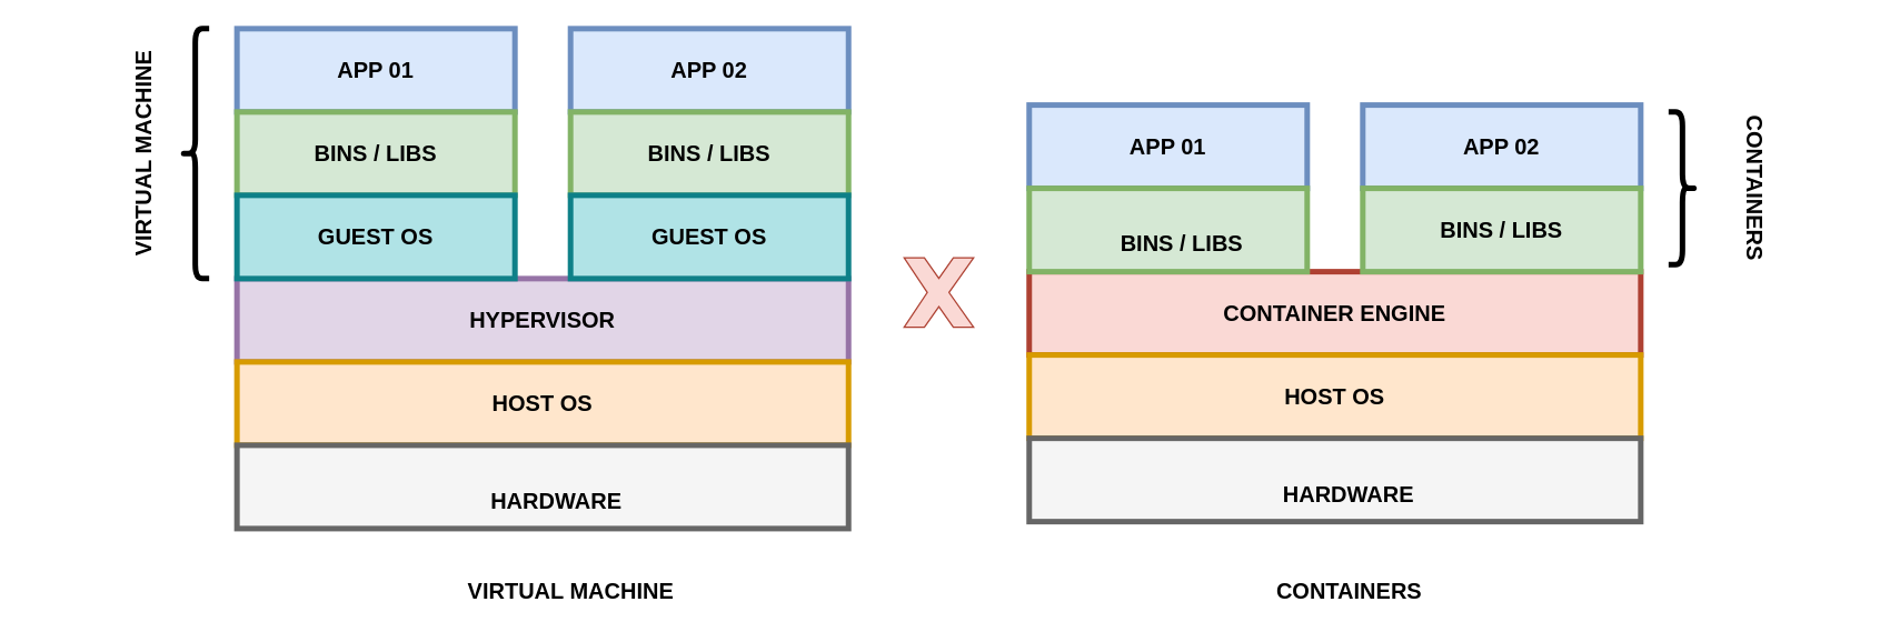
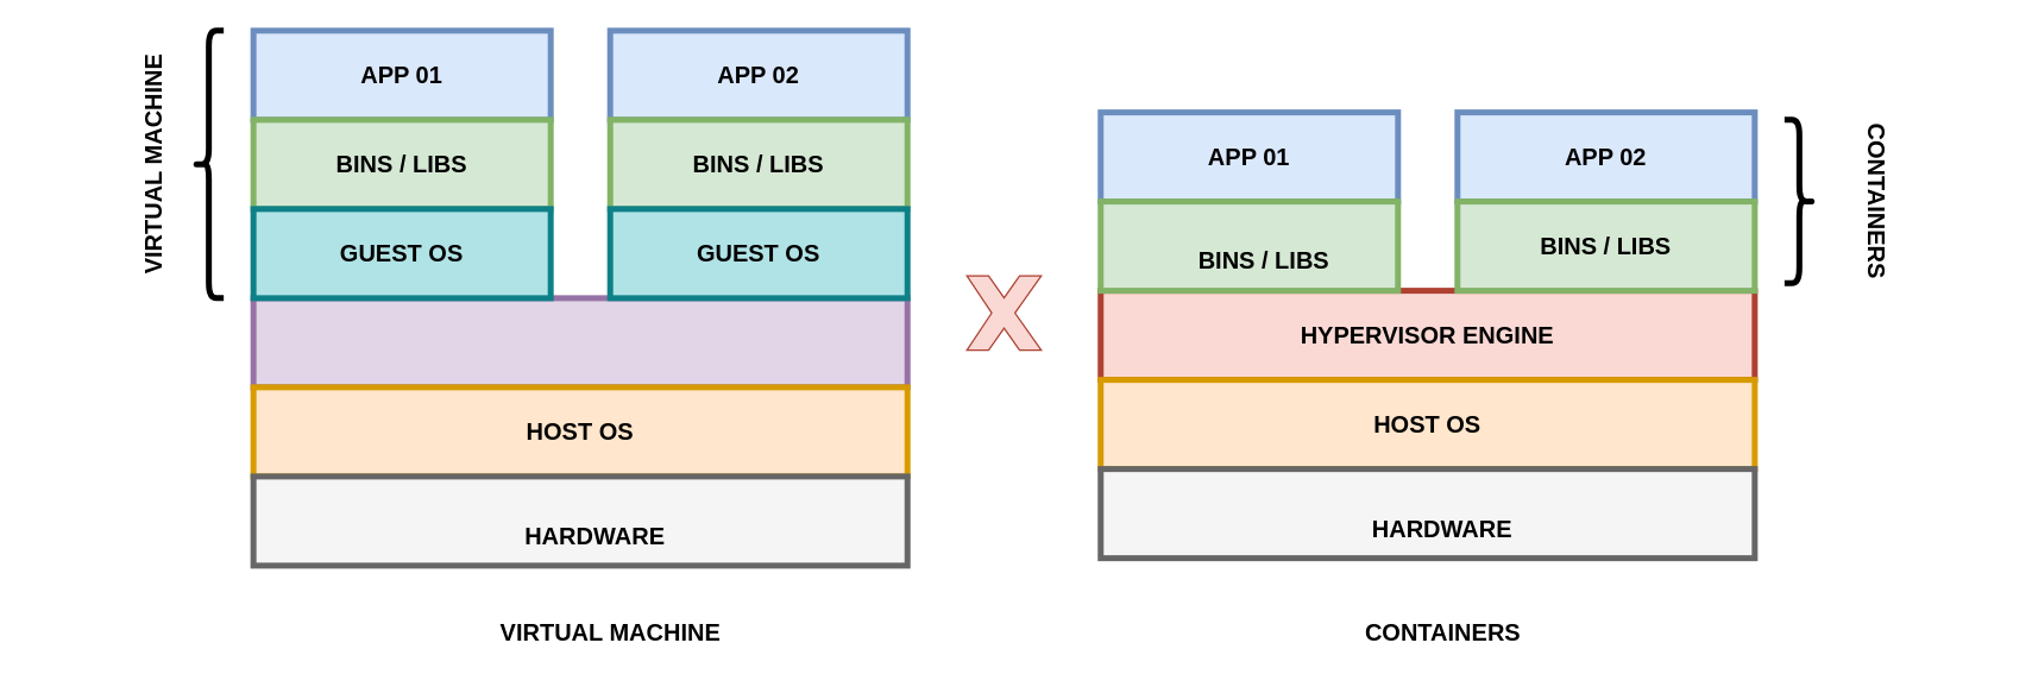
  <mxCell id="0" />
  <mxCell id="1" parent="0" />
  <mxCell id="2" value="" style="rounded=0;whiteSpace=wrap;html=1;fillColor=#fad9d5;strokeColor=#ae4132;strokeWidth=4;" vertex="1" parent="1"><mxGeometry x="740" y="195" width="440" height="60" as="geometry" /></mxCell>
  <mxCell id="3" value="" style="rounded=0;whiteSpace=wrap;html=1;fillColor=#dae8fc;strokeColor=#6c8ebf;strokeWidth=4;" vertex="1" parent="1"><mxGeometry x="170" y="20" width="200" height="60" as="geometry" /></mxCell>
  <mxCell id="4" value="" style="rounded=0;whiteSpace=wrap;html=1;fillColor=#d5e8d4;strokeColor=#82b366;strokeWidth=4;" vertex="1" parent="1"><mxGeometry x="170" y="80" width="200" height="60" as="geometry" /></mxCell>
  <mxCell id="5" value="" style="rounded=0;whiteSpace=wrap;html=1;fillColor=#e1d5e7;strokeColor=#9673a6;strokeWidth=4;" vertex="1" parent="1"><mxGeometry x="170" y="200" width="440" height="60" as="geometry" /></mxCell>
  <mxCell id="6" value="" style="rounded=0;whiteSpace=wrap;html=1;fillColor=#ffe6cc;strokeColor=#d79b00;strokeWidth=4;" vertex="1" parent="1"><mxGeometry x="170" y="260" width="440" height="60" as="geometry" /></mxCell>
  <mxCell id="7" value="APP 01" style="text;html=1;strokeColor=none;fillColor=none;align=center;verticalAlign=middle;whiteSpace=wrap;rounded=0;fontSize=16;fontStyle=1" vertex="1" parent="1"><mxGeometry x="230" y="35" width="80" height="30" as="geometry" /></mxCell>
  <mxCell id="8" value="BINS / LIBS" style="text;html=1;strokeColor=none;fillColor=none;align=center;verticalAlign=middle;whiteSpace=wrap;rounded=0;fontSize=16;fontStyle=1" vertex="1" parent="1"><mxGeometry x="225" y="95" width="90" height="30" as="geometry" /></mxCell>
- <mxCell id="9" value="HYPERVISOR" style="text;html=1;strokeColor=none;fillColor=none;align=center;verticalAlign=middle;whiteSpace=wrap;rounded=0;fontSize=16;fontStyle=1" vertex="1" parent="1"><mxGeometry x="345" y="215" width="90" height="30" as="geometry" /></mxCell>
  <mxCell id="10" value="HOST OS" style="text;html=1;strokeColor=none;fillColor=none;align=center;verticalAlign=middle;whiteSpace=wrap;rounded=0;fontSize=16;fontStyle=1" vertex="1" parent="1"><mxGeometry x="345" y="275" width="90" height="30" as="geometry" /></mxCell>
  <mxCell id="11" value="" style="rounded=0;whiteSpace=wrap;html=1;fillColor=#f5f5f5;strokeColor=#666666;strokeWidth=4;fontColor=#333333;" vertex="1" parent="1"><mxGeometry x="170" y="320" width="440" height="60" as="geometry" /></mxCell>
  <mxCell id="12" value="CONTAINERS" style="text;html=1;strokeColor=none;fillColor=none;align=center;verticalAlign=middle;whiteSpace=wrap;rounded=0;fontSize=16;fontStyle=1;rotation=90;" vertex="1" parent="1"><mxGeometry x="1180" y="120" width="165" height="30" as="geometry" /></mxCell>
  <mxCell id="13" value="" style="rounded=0;whiteSpace=wrap;html=1;fillColor=#dae8fc;strokeColor=#6c8ebf;strokeWidth=4;" vertex="1" parent="1"><mxGeometry x="410" y="20" width="200" height="60" as="geometry" /></mxCell>
  <mxCell id="14" value="APP 02" style="text;html=1;strokeColor=none;fillColor=none;align=center;verticalAlign=middle;whiteSpace=wrap;rounded=0;fontSize=16;fontStyle=1" vertex="1" parent="1"><mxGeometry x="470" y="35" width="80" height="30" as="geometry" /></mxCell>
  <mxCell id="15" value="" style="rounded=0;whiteSpace=wrap;html=1;fillColor=#d5e8d4;strokeColor=#82b366;strokeWidth=4;" vertex="1" parent="1"><mxGeometry x="410" y="80" width="200" height="60" as="geometry" /></mxCell>
  <mxCell id="16" value="BINS / LIBS" style="text;html=1;strokeColor=none;fillColor=none;align=center;verticalAlign=middle;whiteSpace=wrap;rounded=0;fontSize=16;fontStyle=1" vertex="1" parent="1"><mxGeometry x="465" y="95" width="90" height="30" as="geometry" /></mxCell>
  <mxCell id="17" value="" style="rounded=0;whiteSpace=wrap;html=1;fillColor=#b0e3e6;strokeColor=#0e8088;strokeWidth=4;" vertex="1" parent="1"><mxGeometry x="170" y="140" width="200" height="60" as="geometry" /></mxCell>
  <mxCell id="18" value="" style="rounded=0;whiteSpace=wrap;html=1;fillColor=#b0e3e6;strokeColor=#0e8088;strokeWidth=4;" vertex="1" parent="1"><mxGeometry x="410" y="140" width="200" height="60" as="geometry" /></mxCell>
  <mxCell id="19" value="GUEST OS" style="text;html=1;strokeColor=none;fillColor=none;align=center;verticalAlign=middle;whiteSpace=wrap;rounded=0;fontSize=16;fontStyle=1" vertex="1" parent="1"><mxGeometry x="465" y="155" width="90" height="30" as="geometry" /></mxCell>
  <mxCell id="20" value="GUEST OS" style="text;html=1;strokeColor=none;fillColor=none;align=center;verticalAlign=middle;whiteSpace=wrap;rounded=0;fontSize=16;fontStyle=1" vertex="1" parent="1"><mxGeometry x="225" y="155" width="90" height="30" as="geometry" /></mxCell>
  <mxCell id="21" value="HARDWARE" style="text;html=1;strokeColor=none;fillColor=none;align=center;verticalAlign=middle;whiteSpace=wrap;rounded=0;fontSize=16;fontStyle=1" vertex="1" parent="1"><mxGeometry x="355" y="345" width="90" height="30" as="geometry" /></mxCell>
  <mxCell id="22" value="" style="shape=curlyBracket;whiteSpace=wrap;html=1;rounded=1;labelPosition=left;verticalLabelPosition=middle;align=right;verticalAlign=middle;strokeWidth=4;" vertex="1" parent="1"><mxGeometry y="20" width="20" height="180" as="geometry" x="130" /></mxCell>
  <mxCell id="23" value="VIRTUAL MACHINE" style="text;html=1;strokeColor=none;fillColor=none;align=center;verticalAlign=middle;whiteSpace=wrap;rounded=0;fontSize=16;fontStyle=1;rotation=-90;" vertex="1" parent="1"><mxGeometry x="20" y="95" width="165" height="30" as="geometry" /></mxCell>
  <mxCell id="24" value="" style="rounded=0;whiteSpace=wrap;html=1;fillColor=#dae8fc;strokeColor=#6c8ebf;strokeWidth=4;" vertex="1" parent="1"><mxGeometry x="740" y="75" width="200" height="60" as="geometry" /></mxCell>
  <mxCell id="25" value="" style="rounded=0;whiteSpace=wrap;html=1;fillColor=#d5e8d4;strokeColor=#82b366;strokeWidth=4;" vertex="1" parent="1"><mxGeometry x="740" y="135" width="200" height="60" as="geometry" /></mxCell>
  <mxCell id="26" value="APP 01" style="text;html=1;strokeColor=none;fillColor=none;align=center;verticalAlign=middle;whiteSpace=wrap;rounded=0;fontSize=16;fontStyle=1" vertex="1" parent="1"><mxGeometry x="800" y="90" width="80" height="30" as="geometry" /></mxCell>
- <mxCell id="27" value="CONTAINER ENGINE" style="text;html=1;strokeColor=none;fillColor=none;align=center;verticalAlign=middle;whiteSpace=wrap;rounded=0;fontSize=16;fontStyle=1" vertex="1" parent="1"><mxGeometry x="870" y="210" width="180" height="30" as="geometry" /></mxCell>
+ <mxCell id="27" value="HYPERVISOR ENGINE" style="text;html=1;strokeColor=none;fillColor=none;align=center;verticalAlign=middle;whiteSpace=wrap;rounded=0;fontSize=16;fontStyle=1" vertex="1" parent="1"><mxGeometry x="870" y="210" width="180" height="30" as="geometry" /></mxCell>
  <mxCell id="28" value="" style="rounded=0;whiteSpace=wrap;html=1;fillColor=#dae8fc;strokeColor=#6c8ebf;strokeWidth=4;" vertex="1" parent="1"><mxGeometry x="980" y="75" width="200" height="60" as="geometry" /></mxCell>
  <mxCell id="29" value="APP 02" style="text;html=1;strokeColor=none;fillColor=none;align=center;verticalAlign=middle;whiteSpace=wrap;rounded=0;fontSize=16;fontStyle=1" vertex="1" parent="1"><mxGeometry x="1040" y="90" width="80" height="30" as="geometry" /></mxCell>
  <mxCell id="30" value="" style="rounded=0;whiteSpace=wrap;html=1;fillColor=#d5e8d4;strokeColor=#82b366;strokeWidth=4;" vertex="1" parent="1"><mxGeometry x="980" y="135" width="200" height="60" as="geometry" /></mxCell>
  <mxCell id="31" value="BINS / LIBS" style="text;html=1;strokeColor=none;fillColor=none;align=center;verticalAlign=middle;whiteSpace=wrap;rounded=0;fontSize=16;fontStyle=1" vertex="1" parent="1"><mxGeometry x="1035" y="150" width="90" height="30" as="geometry" /></mxCell>
  <mxCell id="32" value="BINS / LIBS" style="text;html=1;strokeColor=none;fillColor=none;align=center;verticalAlign=middle;whiteSpace=wrap;rounded=0;fontSize=16;fontStyle=1" vertex="1" parent="1"><mxGeometry x="805" y="160" width="90" height="30" as="geometry" /></mxCell>
  <mxCell id="33" value="" style="rounded=0;whiteSpace=wrap;html=1;fillColor=#ffe6cc;strokeColor=#d79b00;strokeWidth=4;" vertex="1" parent="1"><mxGeometry x="740" y="255" width="440" height="60" as="geometry" /></mxCell>
  <mxCell id="34" value="HOST OS" style="text;html=1;strokeColor=none;fillColor=none;align=center;verticalAlign=middle;whiteSpace=wrap;rounded=0;fontSize=16;fontStyle=1" vertex="1" parent="1"><mxGeometry x="915" y="270" width="90" height="30" as="geometry" /></mxCell>
  <mxCell id="35" value="" style="rounded=0;whiteSpace=wrap;html=1;fillColor=#f5f5f5;strokeColor=#666666;strokeWidth=4;fontColor=#333333;" vertex="1" parent="1"><mxGeometry x="740" y="315" width="440" height="60" as="geometry" /></mxCell>
  <mxCell id="36" value="HARDWARE" style="text;html=1;strokeColor=none;fillColor=none;align=center;verticalAlign=middle;whiteSpace=wrap;rounded=0;fontSize=16;fontStyle=1" vertex="1" parent="1"><mxGeometry x="925" y="340" width="90" height="30" as="geometry" /></mxCell>
  <mxCell id="37" value="VIRTUAL MACHINE" style="text;html=1;strokeColor=none;fillColor=none;align=center;verticalAlign=middle;whiteSpace=wrap;rounded=0;fontSize=16;fontStyle=1" vertex="1" parent="1"><mxGeometry x="327.5" y="410" width="165" height="30" as="geometry" /></mxCell>
  <mxCell id="38" value="" style="verticalLabelPosition=bottom;verticalAlign=top;html=1;shape=mxgraph.basic.x;fillColor=#fad9d5;strokeColor=#ae4132;" vertex="1" parent="1"><mxGeometry x="650" y="185" width="50" height="50" as="geometry" /></mxCell>
  <mxCell id="39" value="" style="shape=curlyBracket;whiteSpace=wrap;html=1;rounded=1;flipH=1;labelPosition=right;verticalLabelPosition=middle;align=left;verticalAlign=middle;strokeWidth=4;" vertex="1" parent="1"><mxGeometry x="1200" y="80" width="20" height="110" as="geometry" /></mxCell>
  <mxCell id="40" value="CONTAINERS" style="text;html=1;strokeColor=none;fillColor=none;align=center;verticalAlign=middle;whiteSpace=wrap;rounded=0;fontSize=16;fontStyle=1;rotation=0;" vertex="1" parent="1"><mxGeometry x="887.5" y="410" width="165" height="30" as="geometry" /></mxCell>
